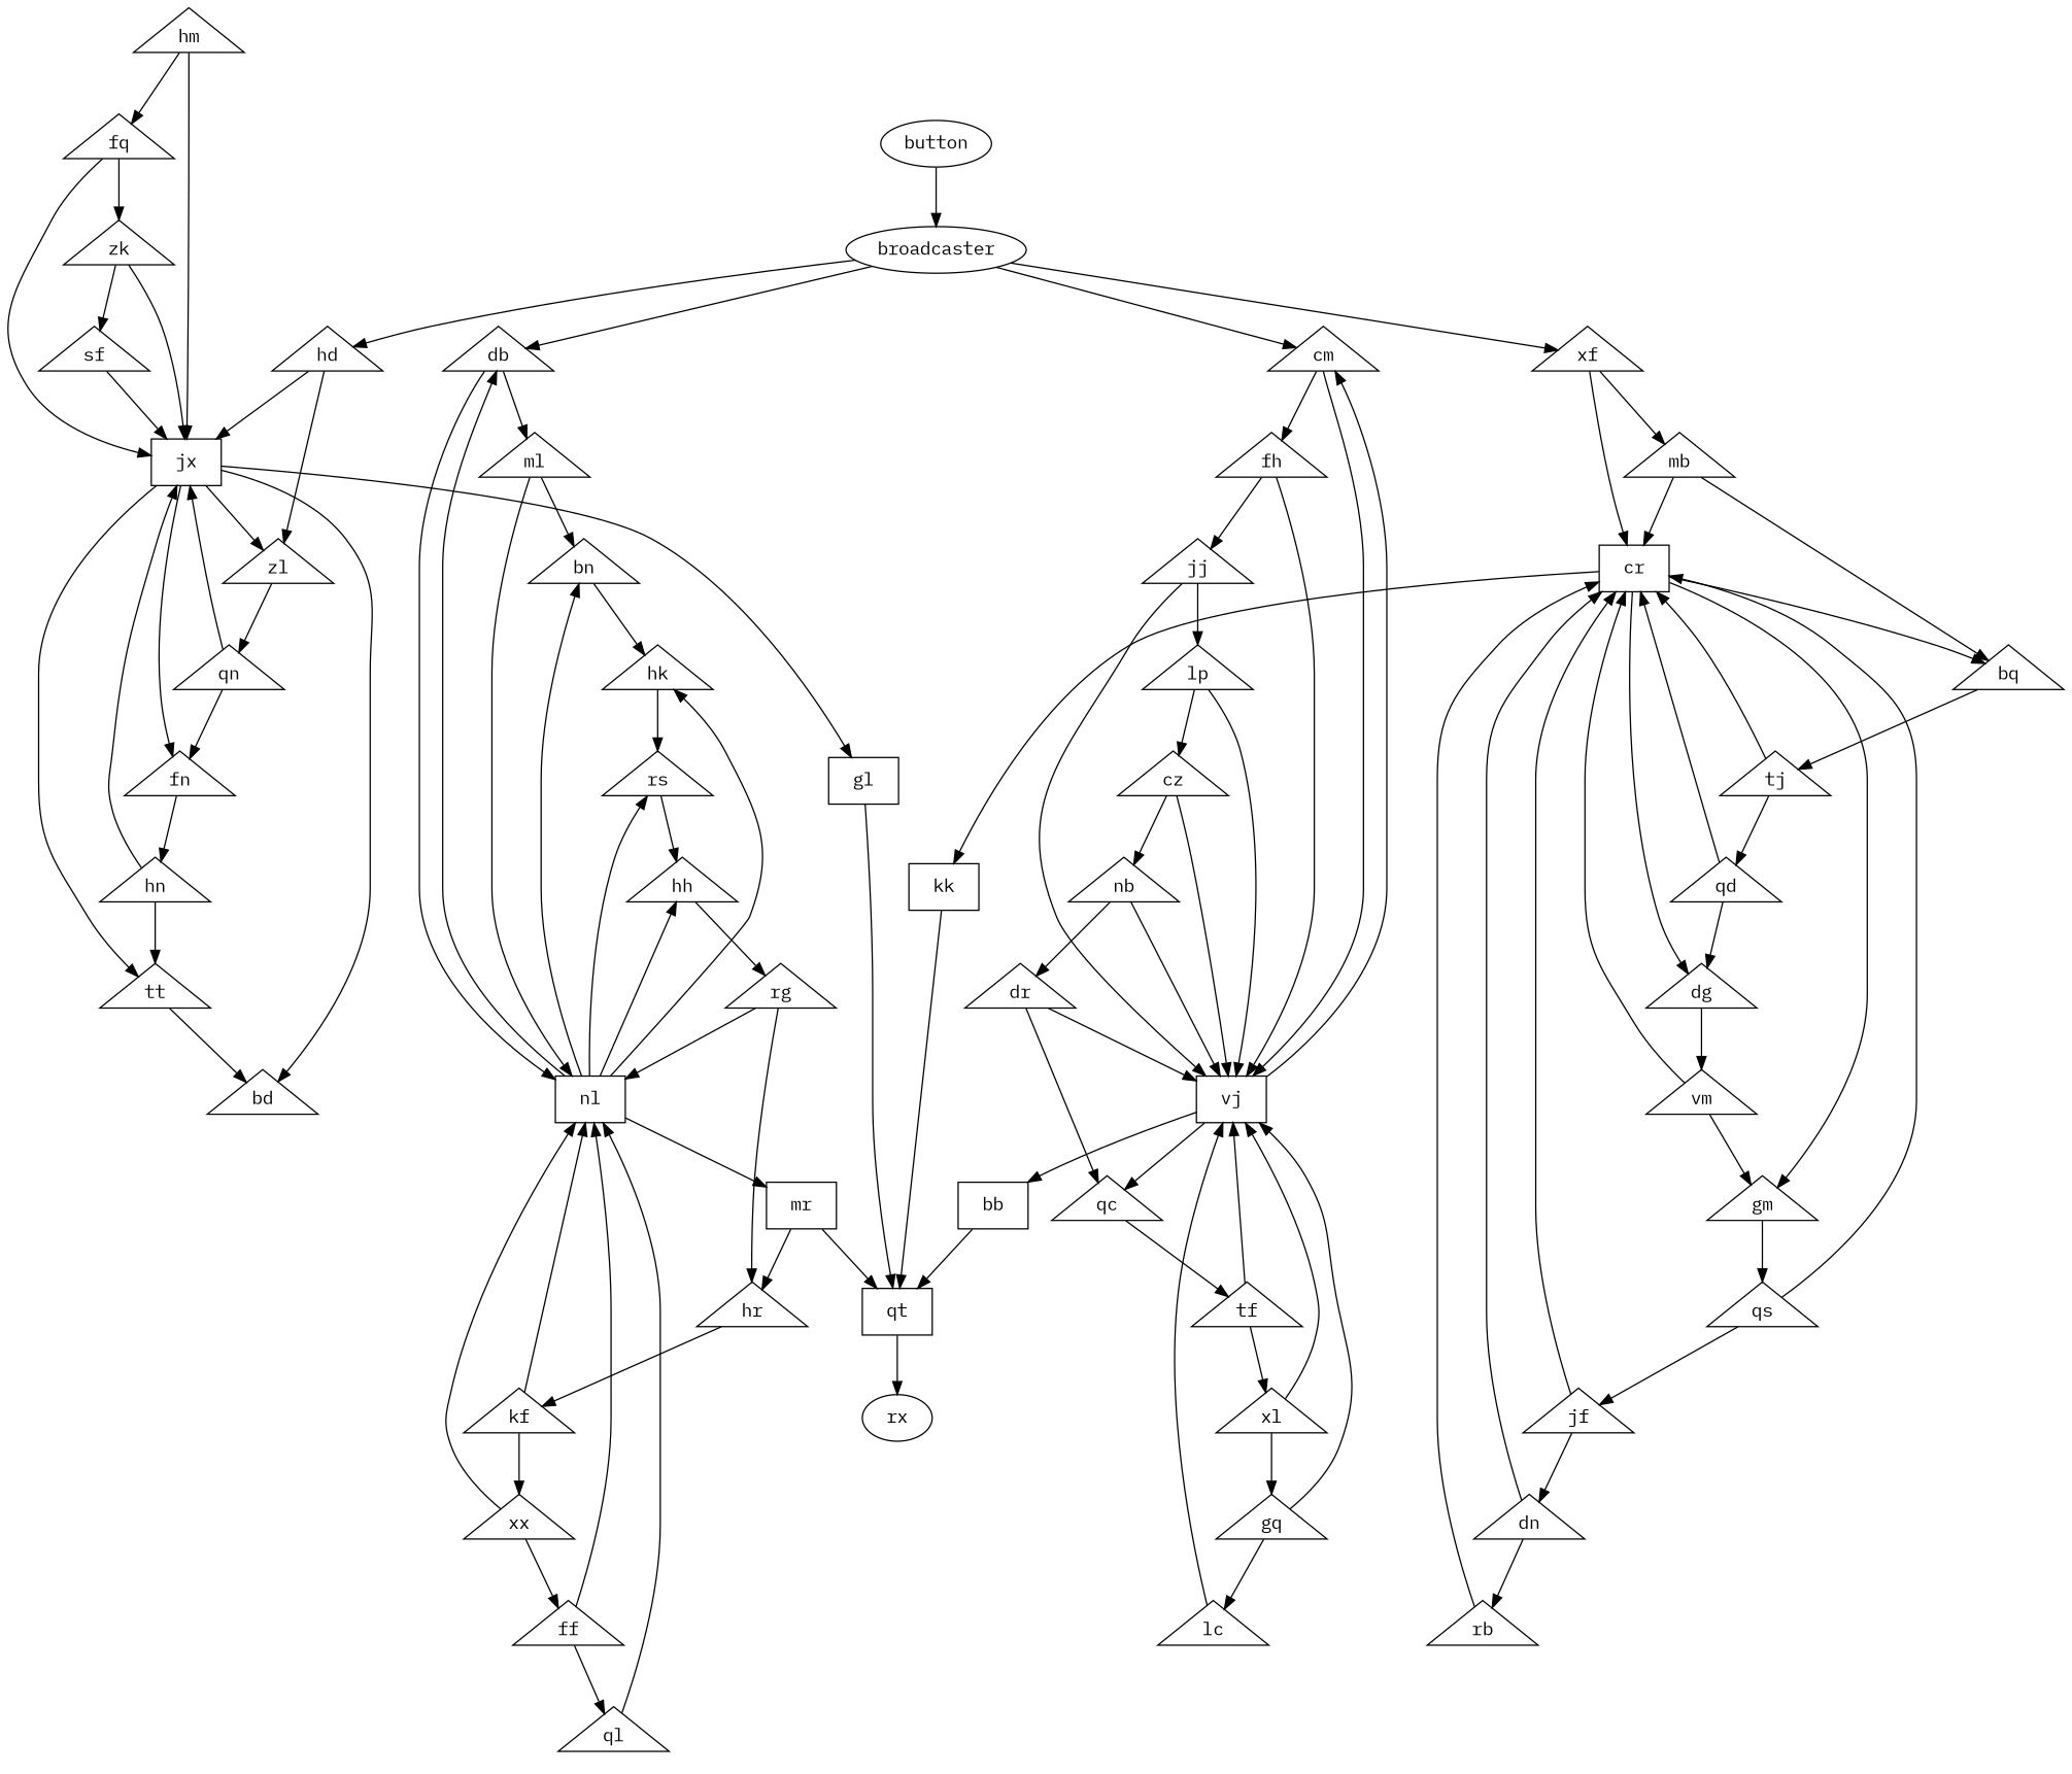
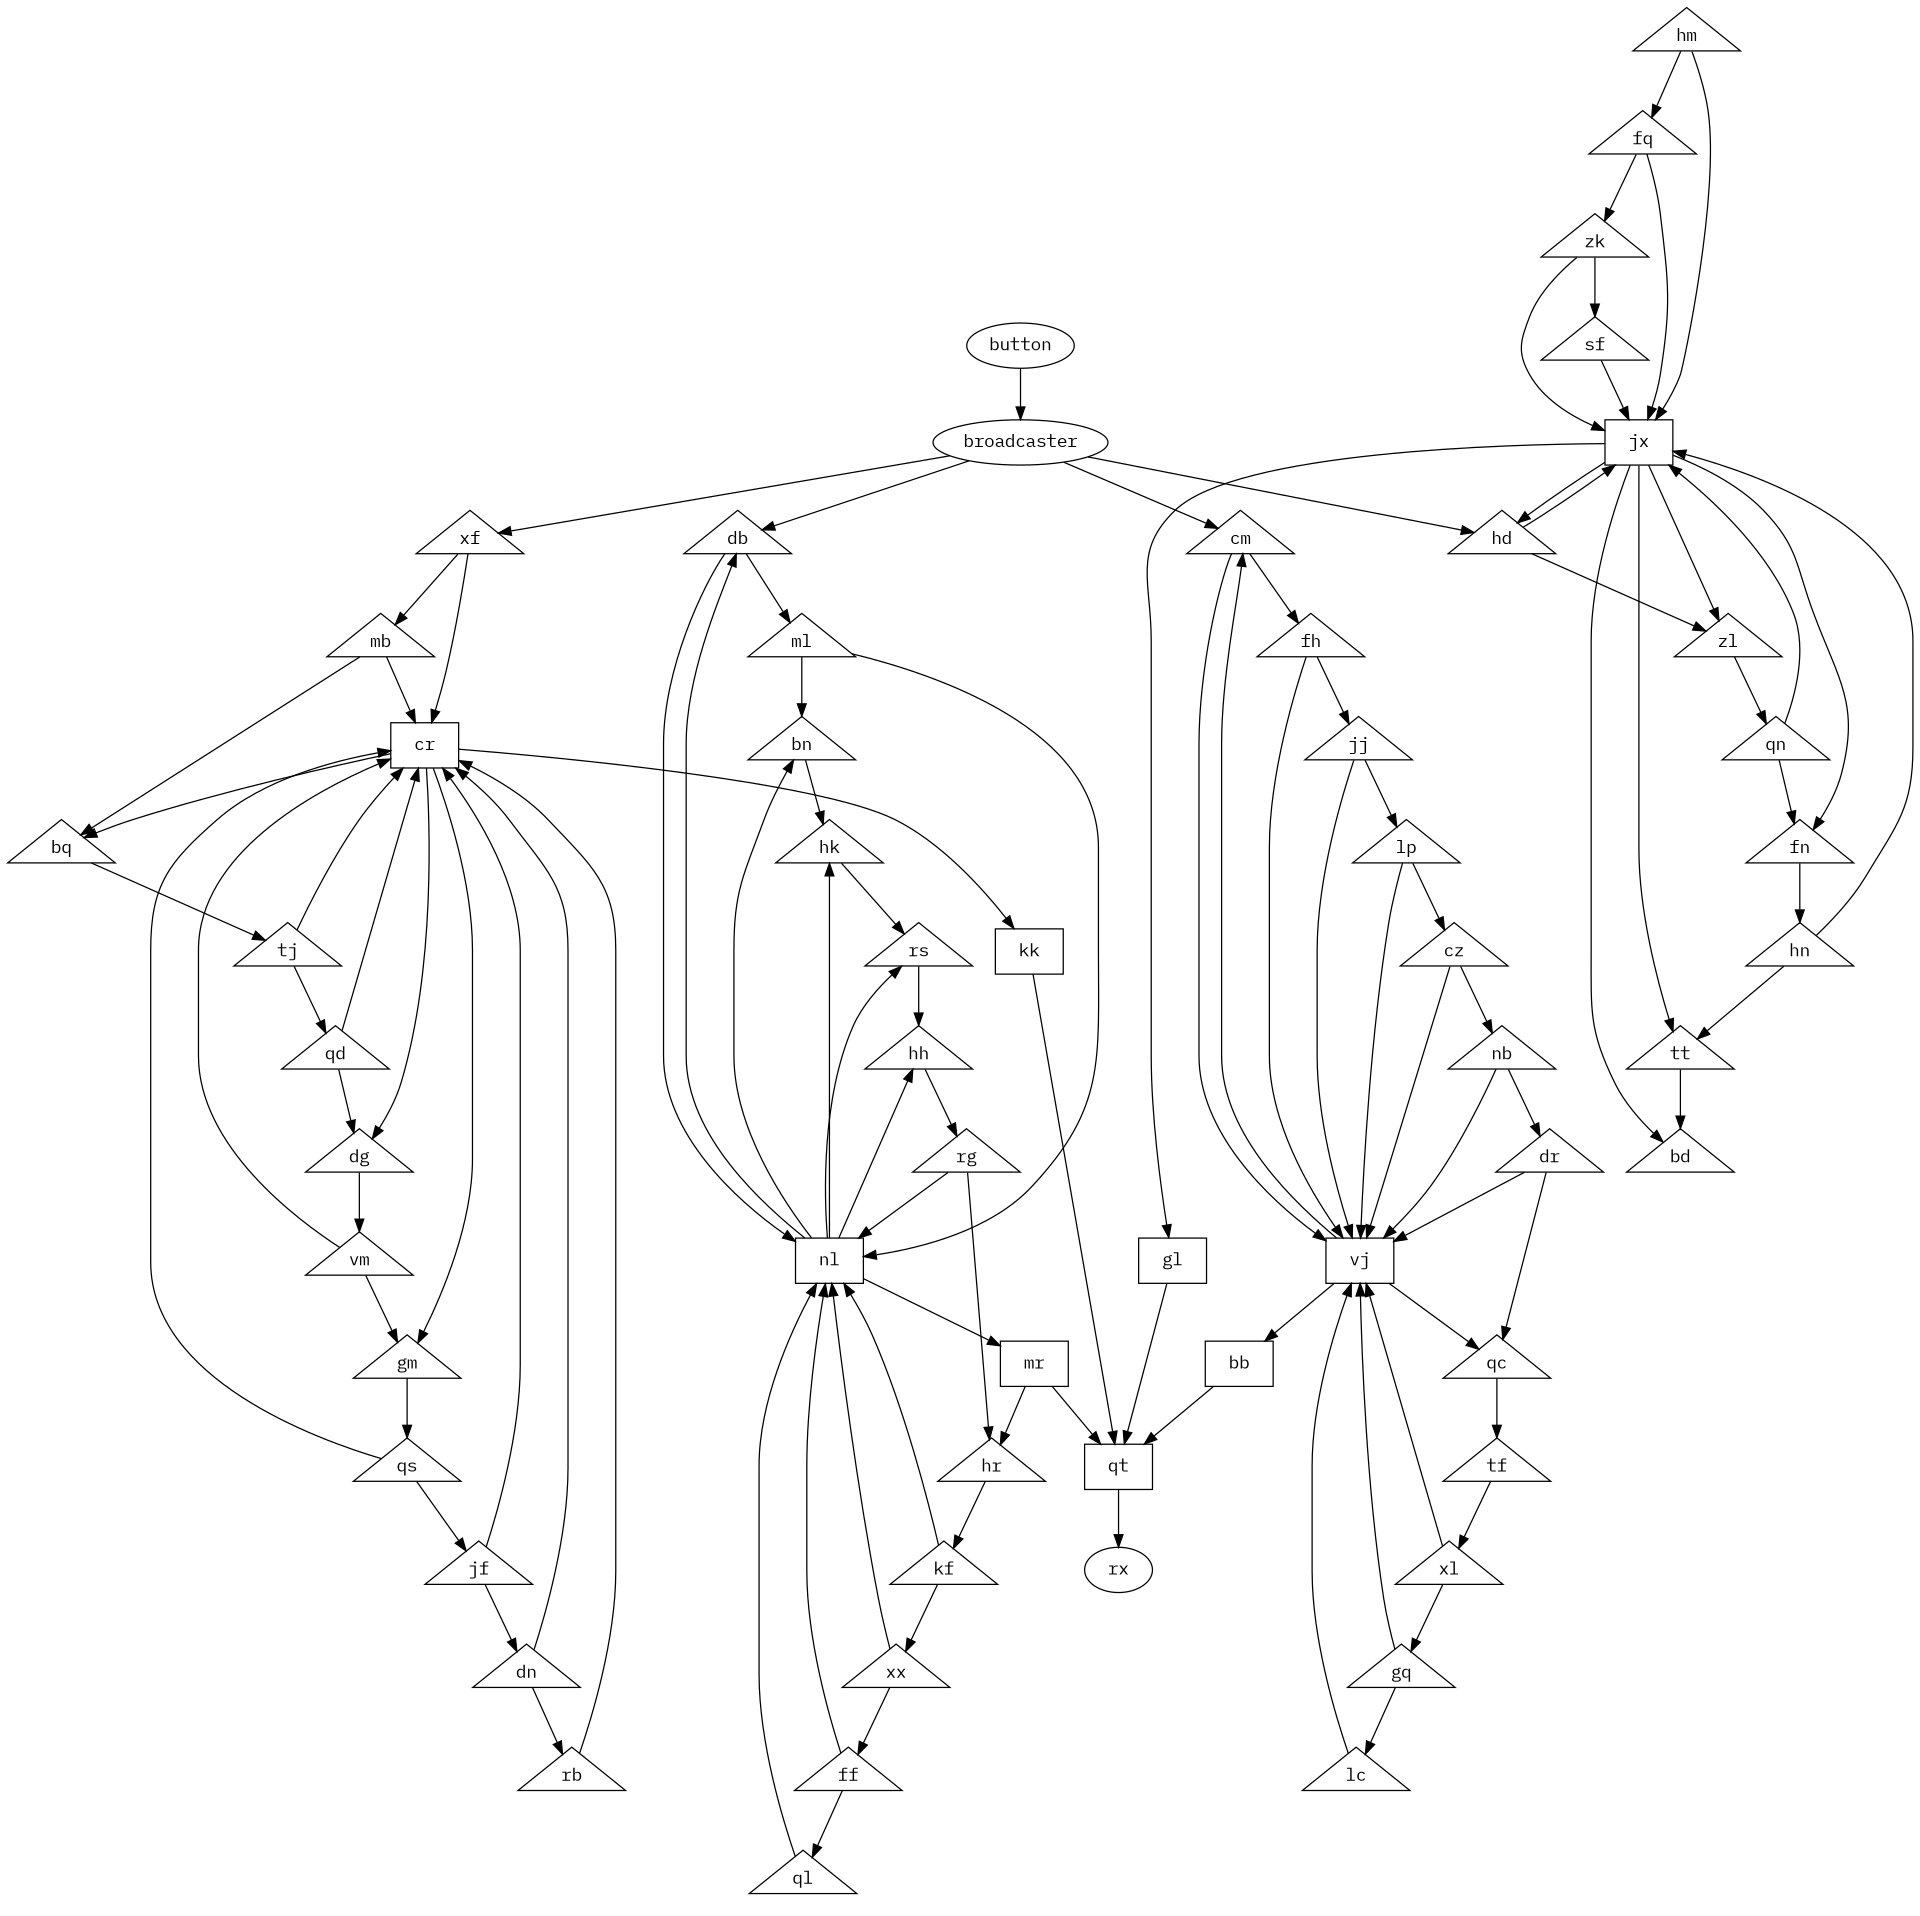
  digraph {
    fontname="IBM Plex Mono"
    node [fontname="IBM Plex Mono" shape=triangle]
    edge [fontname="IBM Plex Mono"]
    bb [shape=box]
    qt [shape=box]
    rx [shape=""]
    jx [shape=box]
    hm
    fq
    bd
    hd
    zl
    fn
    gl [shape=box]
    tt
    bn
    hk
    rs
    hh
    bq
    tj
    cr [shape=box]
    qd
    dg
    kk [shape=box]
    gm
    db
    ml
    nl [shape=box]
    broadcaster [shape=""]
    cm
    xf
    vj [shape=box]
    fh
    mb
    mr [shape=box]
    qn
    qc
    jj
    button [shape=""]
    tf
    lp
    vm
    qs
    jf
    cz
    nb
    dr
    rg
    hr
    kf
    dn
    rb
    xl
    zk
    hn
    ff
    ql
    sf
    gq
    lc
    xx
    bb -> qt
    qt -> rx
    jx -> bd
+   jx -> hd
    jx -> zl
    jx -> fn
    jx -> gl
    jx -> tt
    hm -> jx
    hm -> fq
    fq -> jx
    fq -> zk
    hd -> jx
    hd -> zl
    zl -> qn
    fn -> hn
    gl -> qt
    tt -> bd
    bn -> hk
    hk -> rs
    rs -> hh
    hh -> rg
    bq -> tj
    tj -> cr
    tj -> qd
    cr -> bq
    cr -> dg
    cr -> kk
    cr -> gm
    qd -> cr
    qd -> dg
    dg -> vm
    kk -> qt
    gm -> qs
    db -> ml
    db -> nl
    ml -> bn
    ml -> nl
    nl -> bn
    nl -> hk
    nl -> rs
    nl -> hh
    nl -> db
    nl -> mr
    broadcaster -> hd
    broadcaster -> db
    broadcaster -> cm
    broadcaster -> xf
    cm -> vj
    cm -> fh
    xf -> cr
    xf -> mb
    vj -> bb
    vj -> cm
    vj -> qc
    fh -> vj
    fh -> jj
    mb -> bq
    mb -> cr
    mr -> qt
    mr -> hr
    qn -> jx
    qn -> fn
    qc -> tf
    jj -> vj
    jj -> lp
    button -> broadcaster
-   tf -> vj
    tf -> xl
    lp -> vj
    lp -> cz
    vm -> cr
    vm -> gm
    qs -> cr
    qs -> jf
    jf -> cr
    jf -> dn
    cz -> vj
    cz -> nb
    nb -> vj
    nb -> dr
    dr -> vj
    dr -> qc
    rg -> nl
    rg -> hr
    hr -> kf
    kf -> nl
    kf -> xx
    dn -> cr
    dn -> rb
    rb -> cr
    xl -> vj
    xl -> gq
    zk -> jx
    zk -> sf
    hn -> jx
    hn -> tt
    ff -> nl
    ff -> ql
    ql -> nl
    sf -> jx
    gq -> vj
    gq -> lc
    lc -> vj
    xx -> nl
    xx -> ff
  }
